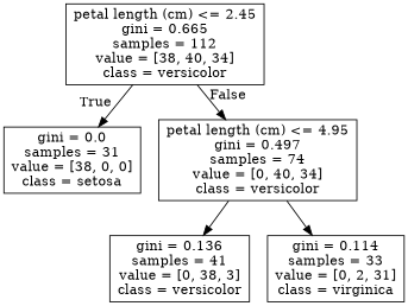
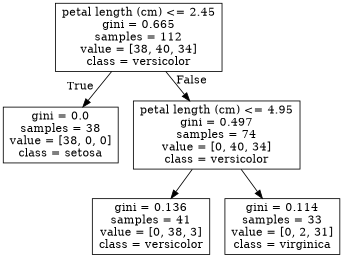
  digraph {
    node [shape=box]
    n1 [label="petal length (cm) <= 2.45\ngini = 0.665\nsamples = 112\nvalue = [38, 40, 34]\nclass = versicolor"]
-   n2 [label="gini = 0.0\nsamples = 31\nvalue = [38, 0, 0]\nclass = setosa"]
+   n2 [label="gini = 0.0\nsamples = 38\nvalue = [38, 0, 0]\nclass = setosa"]
    n3 [label="petal length (cm) <= 4.95\ngini = 0.497\nsamples = 74\nvalue = [0, 40, 34]\nclass = versicolor"]
    n4 [label="gini = 0.136\nsamples = 41\nvalue = [0, 38, 3]\nclass = versicolor"]
    n5 [label="gini = 0.114\nsamples = 33\nvalue = [0, 2, 31]\nclass = virginica"]
    n1 -> n2 [headlabel=True labelangle=45 labeldistance=2.5]
    n1 -> n3 [headlabel=False labelangle=-45 labeldistance=2.5]
    n3 -> n4
    n3 -> n5
  }
